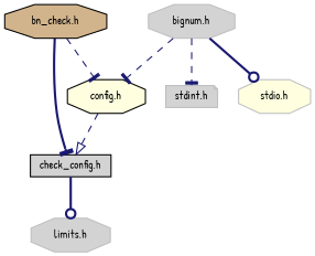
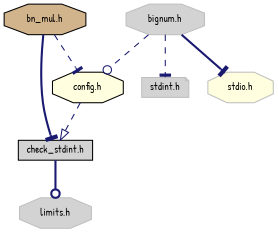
  digraph {
    fontname="Patrick Hand"
    node [color=grey75 fillcolor=lightgrey fontname="Patrick Hand" fontsize=10 shape=octagon style=filled]
    edge [arrowhead=tee color=midnightblue fontname="Patrick Hand" fontsize=10 labelfontname=Helvetica labelfontsize=10 style=dashed]
-   n1 [color=black fillcolor=tan fontcolor=black height=0.2 label="bn_check.h" width=0.4]
+   n1 [color=black fillcolor=tan fontcolor=black height=0.2 label="bn_mul.h" width=0.4]
    n2 [color=black fillcolor=lightyellow height=0.2 label="config.h" width=0.4]
-   n3 [color=black height=0.2 label="check_config.h" shape=box width=0.4]
+   n3 [color=black height=0.2 label="check_stdint.h" shape=box width=0.4]
    n4 [height=0.2 label="bignum.h" width=0.4]
    n5 [height=0.2 label="stdint.h" shape=note width=0.4]
    n6 [fillcolor=lightyellow height=0.2 label="stdio.h" width=0.4]
    n7 [height=0.2 label="limits.h" width=0.4]
    n1 -> n2
    n1 -> n3 [style=bold]
    n2 -> n3 [arrowhead=onormal]
    n3 -> n7 [arrowhead=odot style=bold]
-   n4 -> n2
+   n4 -> n2 [arrowhead=odot]
    n4 -> n5
-   n4 -> n6 [arrowhead=odot style=bold]
+   n4 -> n6 [style=bold]
  }
